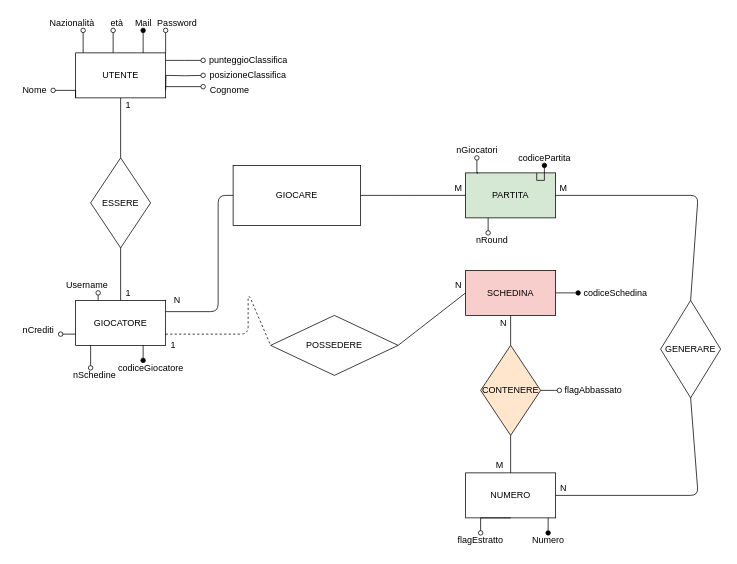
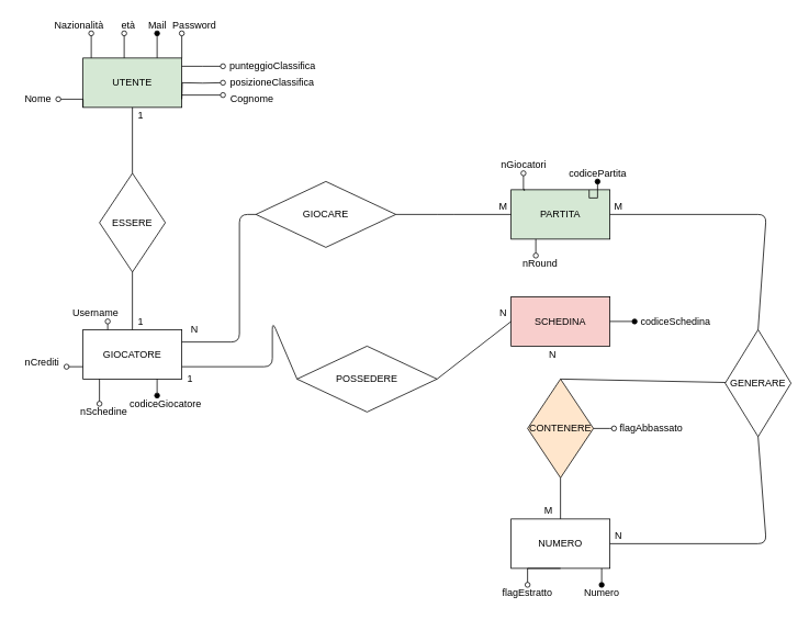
  <mxCell id="0" />
  <mxCell id="1" parent="0" />
- <mxCell id="2" value="UTENTE" style="rounded=0;whiteSpace=wrap;html=1;" parent="1" vertex="1"><mxGeometry x="100" y="70" width="120" height="60" as="geometry" /></mxCell>
+ <mxCell id="2" value="UTENTE" style="rounded=0;whiteSpace=wrap;html=1;fillColor=#d5e8d4;" parent="1" vertex="1"><mxGeometry x="100" y="70" width="120" height="60" as="geometry" /></mxCell>
  <mxCell id="3" value="" style="endArrow=oval;html=1;endFill=0;" parent="1" edge="1"><mxGeometry width="50" height="50" relative="1" as="geometry"><mxPoint x="110" y="70" as="sourcePoint" /><mxPoint x="110" y="40" as="targetPoint" /></mxGeometry></mxCell>
  <mxCell id="4" value="Nome" style="text;html=1;align=center;verticalAlign=middle;resizable=0;points=[];autosize=1;" parent="1" vertex="1"><mxGeometry y="110" width="50" height="20" as="geometry" x="20" /></mxCell>
  <mxCell id="5" value="Cognome" style="text;html=1;align=center;verticalAlign=middle;resizable=0;points=[];autosize=1;" parent="1" vertex="1"><mxGeometry x="270" y="110" width="70" height="20" as="geometry" /></mxCell>
  <mxCell id="6" value="Mail" style="text;html=1;align=center;verticalAlign=middle;resizable=0;points=[];autosize=1;" parent="1" vertex="1"><mxGeometry x="170" y="20" width="40" height="20" as="geometry" /></mxCell>
  <mxCell id="7" value="Password" style="text;html=1;align=center;verticalAlign=middle;resizable=0;points=[];autosize=1;" parent="1" vertex="1"><mxGeometry x="200" y="20" width="70" height="20" as="geometry" /></mxCell>
  <mxCell id="8" value="" style="endArrow=oval;html=1;endFill=0;" parent="1" edge="1"><mxGeometry width="50" height="50" relative="1" as="geometry"><mxPoint x="150" y="70" as="sourcePoint" /><mxPoint x="150" y="40" as="targetPoint" /></mxGeometry></mxCell>
  <mxCell id="9" value="" style="endArrow=oval;html=1;endFill=1;" parent="1" edge="1"><mxGeometry width="50" height="50" relative="1" as="geometry"><mxPoint x="190" y="70" as="sourcePoint" /><mxPoint x="190" y="40" as="targetPoint" /></mxGeometry></mxCell>
  <mxCell id="10" value="" style="endArrow=oval;html=1;endFill=0;" parent="1" edge="1"><mxGeometry width="50" height="50" relative="1" as="geometry"><mxPoint x="220" y="70" as="sourcePoint" /><mxPoint x="220" y="40" as="targetPoint" /></mxGeometry></mxCell>
  <mxCell id="11" style="edgeStyle=orthogonalEdgeStyle;rounded=0;orthogonalLoop=1;jettySize=auto;html=1;entryX=0;entryY=1;entryDx=0;entryDy=0;startArrow=oval;startFill=0;endArrow=none;endFill=0;" parent="1" target="2" edge="1"><mxGeometry relative="1" as="geometry"><Array as="points"><mxPoint x="100" y="120" /></Array><mxPoint x="70" y="120" as="sourcePoint" /></mxGeometry></mxCell>
  <mxCell id="12" value="età" style="text;html=1;align=center;verticalAlign=middle;resizable=0;points=[];autosize=1;" parent="1" vertex="1"><mxGeometry x="140" y="20" width="30" height="20" as="geometry" /></mxCell>
  <mxCell id="13" style="edgeStyle=orthogonalEdgeStyle;rounded=0;orthogonalLoop=1;jettySize=auto;html=1;startArrow=oval;startFill=0;endArrow=none;endFill=0;" parent="1" source="14" edge="1"><mxGeometry relative="1" as="geometry"><mxPoint x="220" y="80" as="targetPoint" /></mxGeometry></mxCell>
  <mxCell id="14" value="punteggioClassifica" style="text;html=1;align=center;verticalAlign=middle;resizable=0;points=[];autosize=1;" parent="1" vertex="1"><mxGeometry x="270" y="70" width="120" height="20" as="geometry" /></mxCell>
  <mxCell id="15" style="edgeStyle=orthogonalEdgeStyle;rounded=0;orthogonalLoop=1;jettySize=auto;html=1;entryX=0.75;entryY=1;entryDx=0;entryDy=0;startArrow=oval;startFill=0;endArrow=none;endFill=0;" parent="1" edge="1"><mxGeometry relative="1" as="geometry"><mxPoint x="220" y="120" as="targetPoint" /><mxPoint x="270" y="100" as="sourcePoint" /></mxGeometry></mxCell>
  <mxCell id="16" value="posizioneClassifica" style="text;html=1;strokeColor=none;fillColor=none;align=center;verticalAlign=middle;whiteSpace=wrap;rounded=0;" parent="1" vertex="1"><mxGeometry x="310" y="90" width="40" height="20" as="geometry" /></mxCell>
  <mxCell id="17" value="GIOCATORE" style="rounded=0;whiteSpace=wrap;html=1;" parent="1" vertex="1"><mxGeometry x="100" y="400" width="120" height="60" as="geometry" /></mxCell>
  <mxCell id="18" value="ESSERE" style="rhombus;whiteSpace=wrap;html=1;" parent="1" vertex="1"><mxGeometry x="120" y="210" width="80" height="120" as="geometry" /></mxCell>
  <mxCell id="19" value="" style="endArrow=none;html=1;entryX=0.5;entryY=1;entryDx=0;entryDy=0;exitX=0.5;exitY=0;exitDx=0;exitDy=0;" parent="1" source="18" target="2" edge="1"><mxGeometry width="50" height="50" relative="1" as="geometry"><mxPoint x="140" y="200" as="sourcePoint" /><mxPoint x="190" y="150" as="targetPoint" /></mxGeometry></mxCell>
  <mxCell id="20" value="" style="endArrow=none;html=1;entryX=0.5;entryY=1;entryDx=0;entryDy=0;exitX=0.5;exitY=0;exitDx=0;exitDy=0;" parent="1" source="17" target="18" edge="1"><mxGeometry width="50" height="50" relative="1" as="geometry"><mxPoint x="120" y="400" as="sourcePoint" /><mxPoint x="170" y="350" as="targetPoint" /></mxGeometry></mxCell>
  <mxCell id="21" value="PARTITA" style="rounded=0;whiteSpace=wrap;html=1;fillColor=#d5e8d4;" parent="1" vertex="1"><mxGeometry x="620" y="230" width="120" height="60" as="geometry" /></mxCell>
  <mxCell id="22" style="edgeStyle=orthogonalEdgeStyle;rounded=0;orthogonalLoop=1;jettySize=auto;html=1;startArrow=oval;startFill=0;endArrow=none;endFill=0;" parent="1" source="23" edge="1"><mxGeometry relative="1" as="geometry"><mxPoint x="636" y="231" as="targetPoint" /></mxGeometry></mxCell>
  <mxCell id="23" value="nGiocatori" style="text;html=1;align=center;verticalAlign=middle;resizable=0;points=[];autosize=1;" parent="1" vertex="1"><mxGeometry x="600" y="190" width="70" height="20" as="geometry" /></mxCell>
  <mxCell id="24" style="edgeStyle=orthogonalEdgeStyle;rounded=0;orthogonalLoop=1;jettySize=auto;html=1;startArrow=oval;startFill=1;endArrow=none;endFill=0;entryX=0.79;entryY=0.004;entryDx=0;entryDy=0;entryPerimeter=0;" parent="1" source="25" target="21" edge="1"><mxGeometry relative="1" as="geometry"><mxPoint x="720" y="232" as="targetPoint" /></mxGeometry></mxCell>
  <mxCell id="25" value="codicePartita" style="text;html=1;align=center;verticalAlign=middle;resizable=0;points=[];autosize=1;" parent="1" vertex="1"><mxGeometry x="680" y="200" width="90" height="20" as="geometry" /></mxCell>
- <mxCell id="26" value="GIOCARE" style="whiteSpace=wrap;html=1;rounded=0;" parent="1" vertex="1"><mxGeometry x="310" y="220" width="170" height="80" as="geometry" /></mxCell>
+ <mxCell id="26" value="GIOCARE" style="rhombus;whiteSpace=wrap;html=1;" parent="1" vertex="1"><mxGeometry x="310" y="220" width="170" height="80" as="geometry" /></mxCell>
  <mxCell id="27" value="" style="endArrow=none;html=1;entryX=0;entryY=0.5;entryDx=0;entryDy=0;exitX=1;exitY=0.5;exitDx=0;exitDy=0;" parent="1" source="26" target="21" edge="1"><mxGeometry width="50" height="50" relative="1" as="geometry"><mxPoint x="530" y="260" as="sourcePoint" /><mxPoint x="570" y="230" as="targetPoint" /><Array as="points"><mxPoint x="540" y="260" /></Array></mxGeometry></mxCell>
  <mxCell id="28" value="" style="endArrow=none;html=1;entryX=0;entryY=0.5;entryDx=0;entryDy=0;exitX=1;exitY=0.25;exitDx=0;exitDy=0;" parent="1" source="17" target="26" edge="1"><mxGeometry width="50" height="50" relative="1" as="geometry"><mxPoint x="270" y="450" as="sourcePoint" /><mxPoint x="320" y="400" as="targetPoint" /><Array as="points"><mxPoint x="290" y="415" /><mxPoint x="290" y="260" /></Array></mxGeometry></mxCell>
  <mxCell id="29" value="SCHEDINA" style="rounded=0;whiteSpace=wrap;html=1;fillColor=#f8cecc;" parent="1" vertex="1"><mxGeometry x="620" y="360" width="120" height="60" as="geometry" /></mxCell>
  <mxCell id="30" value="POSSEDERE" style="rhombus;whiteSpace=wrap;html=1;" parent="1" vertex="1"><mxGeometry x="360" y="420" width="170" height="80" as="geometry" /></mxCell>
  <mxCell id="31" value="" style="endArrow=none;html=1;entryX=0;entryY=0.5;entryDx=0;entryDy=0;exitX=1;exitY=0.5;exitDx=0;exitDy=0;" parent="1" source="30" target="29" edge="1"><mxGeometry width="50" height="50" relative="1" as="geometry"><mxPoint x="540" y="490" as="sourcePoint" /><mxPoint x="590" y="440" as="targetPoint" /></mxGeometry></mxCell>
- <mxCell id="32" value="" style="endArrow=none;html=1;entryX=0;entryY=0.5;entryDx=0;entryDy=0;exitX=1;exitY=0.75;exitDx=0;exitDy=0;dashed=1;" parent="1" source="17" target="30" edge="1"><mxGeometry width="50" height="50" relative="1" as="geometry"><mxPoint x="290" y="480" as="sourcePoint" /><mxPoint x="340" y="430" as="targetPoint" /><Array as="points"><mxPoint x="330" y="445" /><mxPoint x="330" y="390" /></Array></mxGeometry></mxCell>
+ <mxCell id="32" value="" style="endArrow=none;html=1;entryX=0;entryY=0.5;entryDx=0;entryDy=0;exitX=1;exitY=0.75;exitDx=0;exitDy=0;" parent="1" source="17" target="30" edge="1"><mxGeometry width="50" height="50" relative="1" as="geometry"><mxPoint x="290" y="480" as="sourcePoint" /><mxPoint x="340" y="430" as="targetPoint" /><Array as="points"><mxPoint x="330" y="445" /><mxPoint x="330" y="390" /></Array></mxGeometry></mxCell>
  <mxCell id="33" value="codiceSchedina" style="text;html=1;strokeColor=none;fillColor=none;align=center;verticalAlign=middle;whiteSpace=wrap;rounded=0;" parent="1" vertex="1"><mxGeometry x="800" y="380" width="40" height="20" as="geometry" /></mxCell>
  <mxCell id="34" value="" style="endArrow=oval;html=1;endFill=1;exitX=1;exitY=0.5;exitDx=0;exitDy=0;" parent="1" source="29" edge="1"><mxGeometry width="50" height="50" relative="1" as="geometry"><mxPoint x="740" y="420" as="sourcePoint" /><mxPoint x="770" y="390" as="targetPoint" /></mxGeometry></mxCell>
  <mxCell id="35" value="NUMERO" style="rounded=0;whiteSpace=wrap;html=1;" parent="1" vertex="1"><mxGeometry x="620" y="630" width="120" height="60" as="geometry" /></mxCell>
  <mxCell id="36" value="CONTENERE" style="rhombus;whiteSpace=wrap;html=1;fillColor=#ffe6cc;" parent="1" vertex="1"><mxGeometry x="640" y="460" width="80" height="120" as="geometry" /></mxCell>
- <mxCell id="37" value="" style="endArrow=none;html=1;entryX=0.5;entryY=1;entryDx=0;entryDy=0;exitX=0.5;exitY=0;exitDx=0;exitDy=0;" parent="1" source="36" target="29" edge="1"><mxGeometry width="50" height="50" relative="1" as="geometry"><mxPoint x="560" y="520" as="sourcePoint" /><mxPoint x="610" y="470" as="targetPoint" /></mxGeometry></mxCell>
+ <mxCell id="37" value="" style="endArrow=none;html=1;exitX=0.5;exitY=0;exitDx=0;exitDy=0;" parent="1" source="36" target="48" edge="1"><mxGeometry width="50" height="50" relative="1" as="geometry"><mxPoint x="560" y="520" as="sourcePoint" /><mxPoint x="610" y="470" as="targetPoint" /></mxGeometry></mxCell>
  <mxCell id="38" value="" style="endArrow=none;html=1;entryX=0.5;entryY=1;entryDx=0;entryDy=0;exitX=0.5;exitY=0;exitDx=0;exitDy=0;" parent="1" source="35" target="36" edge="1"><mxGeometry width="50" height="50" relative="1" as="geometry"><mxPoint x="600" y="640" as="sourcePoint" /><mxPoint x="650" y="590" as="targetPoint" /></mxGeometry></mxCell>
  <mxCell id="39" style="edgeStyle=orthogonalEdgeStyle;rounded=0;orthogonalLoop=1;jettySize=auto;html=1;entryX=1;entryY=0.5;entryDx=0;entryDy=0;startArrow=oval;startFill=0;endArrow=none;endFill=0;" parent="1" source="40" target="36" edge="1"><mxGeometry relative="1" as="geometry"><Array as="points"><mxPoint x="740" y="520" /></Array></mxGeometry></mxCell>
  <mxCell id="40" value="flagAbbassato" style="text;html=1;align=center;verticalAlign=middle;resizable=0;points=[];autosize=1;" parent="1" vertex="1"><mxGeometry x="745" y="510" width="90" height="20" as="geometry" /></mxCell>
  <mxCell id="41" value="N" style="text;html=1;align=center;verticalAlign=middle;resizable=0;points=[];autosize=1;" parent="1" vertex="1"><mxGeometry x="660" y="420" width="20" height="20" as="geometry" /></mxCell>
  <mxCell id="42" value="M" style="text;html=1;align=center;verticalAlign=middle;resizable=0;points=[];autosize=1;" parent="1" vertex="1"><mxGeometry x="650" y="610" width="30" height="20" as="geometry" /></mxCell>
  <mxCell id="43" value="" style="edgeStyle=orthogonalEdgeStyle;rounded=0;orthogonalLoop=1;jettySize=auto;html=1;startArrow=oval;startFill=0;endArrow=none;endFill=0;" parent="1" edge="1"><mxGeometry relative="1" as="geometry"><mxPoint x="314" y="660" as="targetPoint" /></mxGeometry></mxCell>
  <mxCell id="44" style="edgeStyle=orthogonalEdgeStyle;rounded=0;orthogonalLoop=1;jettySize=auto;html=1;startArrow=oval;startFill=0;endArrow=none;endFill=0;" parent="1" source="45" target="35" edge="1"><mxGeometry relative="1" as="geometry" /></mxCell>
  <mxCell id="45" value="flagEstratto" style="text;html=1;strokeColor=none;fillColor=none;align=center;verticalAlign=middle;whiteSpace=wrap;rounded=0;" parent="1" vertex="1"><mxGeometry x="620" y="710" width="40" height="20" as="geometry" /></mxCell>
  <mxCell id="46" value="Numero" style="text;html=1;align=center;verticalAlign=middle;resizable=0;points=[];autosize=1;" parent="1" vertex="1"><mxGeometry x="700" y="710" width="60" height="20" as="geometry" /></mxCell>
  <mxCell id="47" value="" style="endArrow=oval;html=1;endFill=1;exitX=0.25;exitY=1;exitDx=0;exitDy=0;entryX=0.5;entryY=0;entryDx=0;entryDy=0;" parent="1" edge="1"><mxGeometry width="50" height="50" relative="1" as="geometry"><mxPoint x="730" y="690" as="sourcePoint" /><mxPoint x="730" y="710" as="targetPoint" /></mxGeometry></mxCell>
  <mxCell id="48" value="GENERARE" style="rhombus;whiteSpace=wrap;html=1;" parent="1" vertex="1"><mxGeometry x="880" y="400" width="80" height="130" as="geometry" /></mxCell>
  <mxCell id="49" value="" style="endArrow=none;html=1;entryX=0.5;entryY=1;entryDx=0;entryDy=0;exitX=1;exitY=0.5;exitDx=0;exitDy=0;" parent="1" source="35" target="48" edge="1"><mxGeometry width="50" height="50" relative="1" as="geometry"><mxPoint x="1060" y="680" as="sourcePoint" /><mxPoint x="850" y="280" as="targetPoint" /><Array as="points"><mxPoint x="930" y="660" /></Array></mxGeometry></mxCell>
  <mxCell id="50" value="N" style="text;html=1;align=center;verticalAlign=middle;resizable=0;points=[];autosize=1;" parent="1" vertex="1"><mxGeometry x="740" y="640" width="20" height="20" as="geometry" /></mxCell>
  <mxCell id="51" value="M" style="text;html=1;align=center;verticalAlign=middle;resizable=0;points=[];autosize=1;" parent="1" vertex="1"><mxGeometry x="735" y="240" width="30" height="20" as="geometry" /></mxCell>
  <mxCell id="52" value="nRound" style="text;html=1;align=center;verticalAlign=middle;resizable=0;points=[];autosize=1;" parent="1" vertex="1"><mxGeometry x="625" y="310" width="60" height="20" as="geometry" /></mxCell>
  <mxCell id="53" value="Username" style="text;html=1;align=center;verticalAlign=middle;resizable=0;points=[];autosize=1;" parent="1" vertex="1"><mxGeometry x="80" y="370" width="70" height="20" as="geometry" /></mxCell>
  <mxCell id="54" value="codiceGiocatore" style="text;html=1;align=center;verticalAlign=middle;resizable=0;points=[];autosize=1;" parent="1" vertex="1"><mxGeometry x="150" y="480" width="100" height="20" as="geometry" /></mxCell>
  <mxCell id="55" value="Nazionalità" style="text;html=1;align=center;verticalAlign=middle;resizable=0;points=[];autosize=1;" parent="1" vertex="1"><mxGeometry x="60" y="20" width="70" height="20" as="geometry" /></mxCell>
  <mxCell id="56" value="1" style="text;html=1;align=center;verticalAlign=middle;resizable=0;points=[];autosize=1;" parent="1" vertex="1"><mxGeometry x="220" y="450" width="20" height="20" as="geometry" /></mxCell>
  <mxCell id="57" value="N" style="text;html=1;align=center;verticalAlign=middle;resizable=0;points=[];autosize=1;" parent="1" vertex="1"><mxGeometry x="600" y="370" width="20" height="20" as="geometry" /></mxCell>
  <mxCell id="58" value="N" style="text;html=1;align=center;verticalAlign=middle;resizable=0;points=[];autosize=1;" parent="1" vertex="1"><mxGeometry x="225" y="390" width="20" height="20" as="geometry" /></mxCell>
  <mxCell id="59" value="M" style="text;html=1;align=center;verticalAlign=middle;resizable=0;points=[];autosize=1;" parent="1" vertex="1"><mxGeometry x="595" y="240" width="30" height="20" as="geometry" /></mxCell>
  <mxCell id="60" value="nSchedine" style="text;html=1;align=center;verticalAlign=middle;resizable=0;points=[];autosize=1;" parent="1" vertex="1"><mxGeometry x="90" y="490" width="70" height="20" as="geometry" /></mxCell>
  <mxCell id="61" style="edgeStyle=orthogonalEdgeStyle;rounded=0;orthogonalLoop=1;jettySize=auto;html=1;entryX=0.25;entryY=1;entryDx=0;entryDy=0;startArrow=oval;startFill=0;endArrow=none;endFill=0;" parent="1" edge="1"><mxGeometry relative="1" as="geometry"><mxPoint x="120" y="490" as="sourcePoint" /><mxPoint x="120" y="460" as="targetPoint" /></mxGeometry></mxCell>
  <mxCell id="62" value="" style="endArrow=oval;html=1;endFill=0;exitX=1;exitY=0.75;exitDx=0;exitDy=0;" parent="1" source="2" edge="1"><mxGeometry width="50" height="50" relative="1" as="geometry"><mxPoint x="250" y="150" as="sourcePoint" /><mxPoint x="270" y="115" as="targetPoint" /></mxGeometry></mxCell>
  <mxCell id="63" value="" style="endArrow=oval;html=1;endFill=1;exitX=0.75;exitY=1;exitDx=0;exitDy=0;" parent="1" source="17" edge="1"><mxGeometry width="50" height="50" relative="1" as="geometry"><mxPoint x="305" y="490" as="sourcePoint" /><mxPoint x="190" y="480" as="targetPoint" /></mxGeometry></mxCell>
  <mxCell id="64" value="1" style="text;html=1;align=center;verticalAlign=middle;resizable=0;points=[];autosize=1;" parent="1" vertex="1"><mxGeometry x="160" y="130" width="20" height="20" as="geometry" /></mxCell>
  <mxCell id="65" value="1" style="text;html=1;align=center;verticalAlign=middle;resizable=0;points=[];autosize=1;" parent="1" vertex="1"><mxGeometry x="160" y="380" width="20" height="20" as="geometry" /></mxCell>
  <mxCell id="66" value="nCrediti" style="text;html=1;align=center;verticalAlign=middle;resizable=0;points=[];autosize=1;" parent="1" vertex="1"><mxGeometry y="430" width="60" height="20" as="geometry" x="20" /></mxCell>
  <mxCell id="67" style="edgeStyle=orthogonalEdgeStyle;rounded=0;orthogonalLoop=1;jettySize=auto;html=1;entryX=0.25;entryY=0;entryDx=0;entryDy=0;startArrow=oval;startFill=0;endArrow=none;endFill=0;" parent="1" target="17" edge="1"><mxGeometry relative="1" as="geometry"><mxPoint x="130" y="390" as="sourcePoint" /><mxPoint x="60" y="430" as="targetPoint" /></mxGeometry></mxCell>
  <mxCell id="68" style="edgeStyle=orthogonalEdgeStyle;rounded=0;orthogonalLoop=1;jettySize=auto;html=1;startArrow=oval;startFill=0;endArrow=none;endFill=0;entryX=0.25;entryY=1;entryDx=0;entryDy=0;" parent="1" target="21" edge="1"><mxGeometry relative="1" as="geometry"><mxPoint x="741" y="341" as="targetPoint" /><mxPoint x="650" y="310" as="sourcePoint" /></mxGeometry></mxCell>
  <mxCell id="69" value="" style="endArrow=none;html=1;exitX=1;exitY=0.5;exitDx=0;exitDy=0;entryX=0.5;entryY=0;entryDx=0;entryDy=0;" parent="1" source="21" target="48" edge="1"><mxGeometry width="50" height="50" relative="1" as="geometry"><mxPoint x="840" y="470" as="sourcePoint" /><mxPoint x="890" y="420" as="targetPoint" /><Array as="points"><mxPoint x="930" y="260" /></Array></mxGeometry></mxCell>
  <mxCell id="70" style="edgeStyle=orthogonalEdgeStyle;rounded=0;orthogonalLoop=1;jettySize=auto;html=1;entryX=0;entryY=0.75;entryDx=0;entryDy=0;startArrow=oval;startFill=0;endArrow=none;endFill=0;" parent="1" target="17" edge="1"><mxGeometry relative="1" as="geometry"><mxPoint x="80" y="445" as="sourcePoint" /><mxPoint x="60" y="430" as="targetPoint" /></mxGeometry></mxCell>
